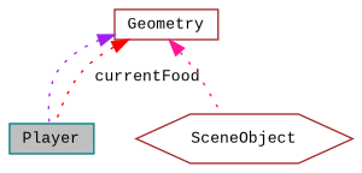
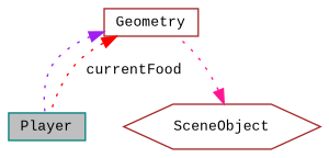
  digraph {
    fontname="Liberation Mono"
    node [color=brown fillcolor=white fontname="Liberation Mono" fontsize=10 shape=box style=filled]
    edge [dir=back fontname="Liberation Mono" fontsize=10 labelfontname=Helvetica labelfontsize=10 style=dotted]
    n1 [color=teal fillcolor=grey75 fontcolor=black height=0.2 label=Player width=0.4]
    n2 [height=0.2 label=Geometry width=0.4]
    n3 [height=0.2 label=SceneObject shape=hexagon width=0.4]
    n2 -> n1 [color=purple]
    n2 -> n1 [color=red label=" currentFood"]
-   n2 -> n3 [color=deeppink]
+   n3 -> n2 [color=deeppink]
  }
